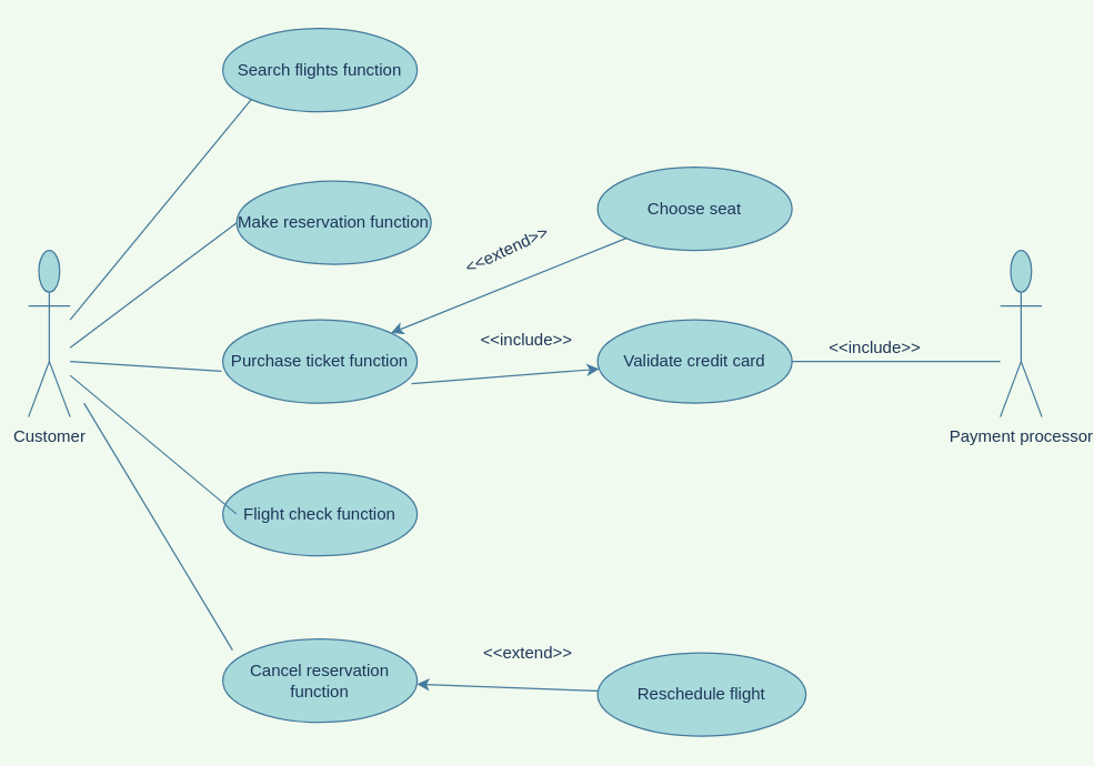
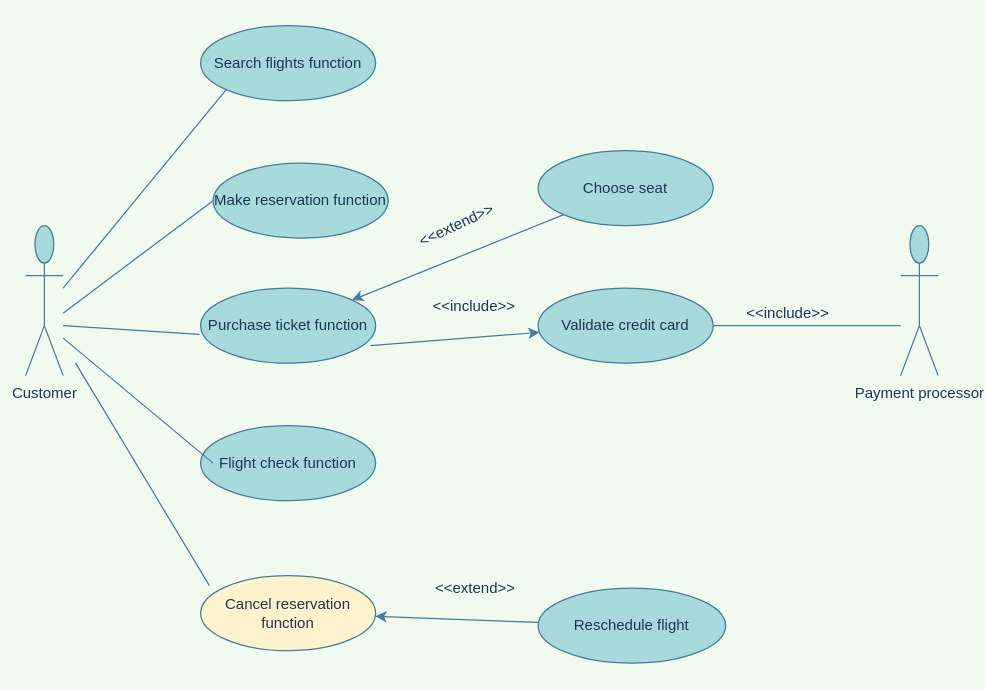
  <mxCell id="0" />
  <mxCell id="1" parent="0" />
  <mxCell id="2" value="Customer" style="shape=umlActor;verticalLabelPosition=bottom;verticalAlign=top;html=1;outlineConnect=0;fillColor=#A8DADC;strokeColor=#457B9D;fontColor=#1D3557;" vertex="1" parent="1"><mxGeometry x="20" y="180" width="30" height="120" as="geometry" /></mxCell>
  <mxCell id="3" value="Search flights function" style="ellipse;whiteSpace=wrap;html=1;fillColor=#A8DADC;strokeColor=#457B9D;fontColor=#1D3557;" vertex="1" parent="1"><mxGeometry x="160" y="20" width="140" height="60" as="geometry" /></mxCell>
  <mxCell id="4" value="Make reservation function" style="ellipse;whiteSpace=wrap;html=1;fillColor=#A8DADC;strokeColor=#457B9D;fontColor=#1D3557;" vertex="1" parent="1"><mxGeometry x="170" y="130" width="140" height="60" as="geometry" /></mxCell>
  <mxCell id="5" value="Purchase ticket function" style="ellipse;whiteSpace=wrap;html=1;fillColor=#A8DADC;strokeColor=#457B9D;fontColor=#1D3557;" vertex="1" parent="1"><mxGeometry x="160" y="230" width="140" height="60" as="geometry" /></mxCell>
  <mxCell id="6" value="Flight check function" style="ellipse;whiteSpace=wrap;html=1;fillColor=#A8DADC;strokeColor=#457B9D;fontColor=#1D3557;" vertex="1" parent="1"><mxGeometry x="160" y="340" width="140" height="60" as="geometry" /></mxCell>
- <mxCell id="7" value="Cancel reservation function" style="ellipse;whiteSpace=wrap;html=1;fillColor=#A8DADC;strokeColor=#457B9D;fontColor=#1D3557;" vertex="1" parent="1"><mxGeometry x="160" y="460" width="140" height="60" as="geometry" /></mxCell>
+ <mxCell id="7" value="Cancel reservation function" style="ellipse;whiteSpace=wrap;html=1;fillColor=#fff2cc;strokeColor=#457B9D;fontColor=#1D3557;" vertex="1" parent="1"><mxGeometry x="160" y="460" width="140" height="60" as="geometry" /></mxCell>
  <mxCell id="8" value="" style="endArrow=none;html=1;entryX=0;entryY=1;entryDx=0;entryDy=0;strokeColor=#457B9D;fontColor=#1D3557;labelBackgroundColor=#F1FAEE;" edge="1" parent="1" target="3"><mxGeometry width="50" height="50" relative="1" as="geometry"><mxPoint x="50" y="230" as="sourcePoint" /><mxPoint x="100" y="180" as="targetPoint" /></mxGeometry></mxCell>
  <mxCell id="9" value="" style="endArrow=none;html=1;entryX=0;entryY=0.5;entryDx=0;entryDy=0;strokeColor=#457B9D;fontColor=#1D3557;labelBackgroundColor=#F1FAEE;" edge="1" parent="1" target="4"><mxGeometry width="50" height="50" relative="1" as="geometry"><mxPoint x="50" y="250" as="sourcePoint" /><mxPoint x="100" y="200" as="targetPoint" /></mxGeometry></mxCell>
  <mxCell id="10" value="" style="endArrow=none;html=1;entryX=-0.007;entryY=0.617;entryDx=0;entryDy=0;entryPerimeter=0;strokeColor=#457B9D;fontColor=#1D3557;labelBackgroundColor=#F1FAEE;" edge="1" parent="1" target="5"><mxGeometry width="50" height="50" relative="1" as="geometry"><mxPoint x="50" y="260" as="sourcePoint" /><mxPoint x="110" y="220" as="targetPoint" /></mxGeometry></mxCell>
  <mxCell id="11" value="" style="endArrow=none;html=1;entryX=0.071;entryY=0.5;entryDx=0;entryDy=0;entryPerimeter=0;strokeColor=#457B9D;fontColor=#1D3557;labelBackgroundColor=#F1FAEE;" edge="1" parent="1" target="6"><mxGeometry width="50" height="50" relative="1" as="geometry"><mxPoint x="50" y="270" as="sourcePoint" /><mxPoint x="110" y="240" as="targetPoint" /></mxGeometry></mxCell>
  <mxCell id="12" value="" style="endArrow=none;html=1;exitX=0.05;exitY=0.133;exitDx=0;exitDy=0;exitPerimeter=0;strokeColor=#457B9D;fontColor=#1D3557;labelBackgroundColor=#F1FAEE;" edge="1" parent="1" source="7"><mxGeometry width="50" height="50" relative="1" as="geometry"><mxPoint x="30" y="360" as="sourcePoint" /><mxPoint x="60" y="290" as="targetPoint" /></mxGeometry></mxCell>
  <mxCell id="13" value="Choose seat" style="ellipse;whiteSpace=wrap;html=1;fillColor=#A8DADC;strokeColor=#457B9D;fontColor=#1D3557;" vertex="1" parent="1"><mxGeometry x="430" y="120" width="140" height="60" as="geometry" /></mxCell>
  <mxCell id="14" value="Validate credit card" style="ellipse;whiteSpace=wrap;html=1;fillColor=#A8DADC;strokeColor=#457B9D;fontColor=#1D3557;" vertex="1" parent="1"><mxGeometry x="430" y="230" width="140" height="60" as="geometry" /></mxCell>
  <mxCell id="15" value="Reschedule flight" style="ellipse;whiteSpace=wrap;html=1;fillColor=#A8DADC;strokeColor=#457B9D;fontColor=#1D3557;" vertex="1" parent="1"><mxGeometry x="430" y="470" width="150" height="60" as="geometry" /></mxCell>
  <mxCell id="16" value="Payment processor" style="shape=umlActor;verticalLabelPosition=bottom;verticalAlign=top;html=1;outlineConnect=0;fillColor=#A8DADC;strokeColor=#457B9D;fontColor=#1D3557;" vertex="1" parent="1"><mxGeometry x="720" y="180" width="30" height="120" as="geometry" /></mxCell>
  <mxCell id="17" value="" style="endArrow=classic;html=1;exitX=0;exitY=1;exitDx=0;exitDy=0;strokeColor=#457B9D;fontColor=#1D3557;labelBackgroundColor=#F1FAEE;" edge="1" parent="1" source="13" target="5"><mxGeometry width="50" height="50" relative="1" as="geometry"><mxPoint x="360" y="250" as="sourcePoint" /><mxPoint x="410" y="200" as="targetPoint" /></mxGeometry></mxCell>
  <mxCell id="18" value="" style="endArrow=classic;html=1;exitX=0.971;exitY=0.767;exitDx=0;exitDy=0;exitPerimeter=0;strokeColor=#457B9D;fontColor=#1D3557;labelBackgroundColor=#F1FAEE;" edge="1" parent="1" source="5" target="14"><mxGeometry width="50" height="50" relative="1" as="geometry"><mxPoint x="360" y="250" as="sourcePoint" /><mxPoint x="410" y="200" as="targetPoint" /></mxGeometry></mxCell>
  <mxCell id="19" value="&amp;lt;&amp;lt;extend&amp;gt;&amp;gt;" style="text;html=1;strokeColor=none;fillColor=none;align=center;verticalAlign=middle;whiteSpace=wrap;rounded=0;rotation=-25;fontColor=#1D3557;" vertex="1" parent="1"><mxGeometry x="345" y="170" width="40" height="20" as="geometry" /></mxCell>
  <mxCell id="20" value="&amp;lt;&amp;lt;include&amp;gt;&amp;gt;" style="text;html=1;strokeColor=none;fillColor=none;align=center;verticalAlign=middle;whiteSpace=wrap;rounded=0;fontColor=#1D3557;" vertex="1" parent="1"><mxGeometry x="359" y="235" width="40" height="20" as="geometry" /></mxCell>
  <mxCell id="21" value="" style="endArrow=none;html=1;strokeColor=#457B9D;fontColor=#1D3557;labelBackgroundColor=#F1FAEE;" edge="1" parent="1"><mxGeometry width="50" height="50" relative="1" as="geometry"><mxPoint x="570" y="260" as="sourcePoint" /><mxPoint x="720" y="260" as="targetPoint" /></mxGeometry></mxCell>
  <mxCell id="22" value="" style="endArrow=classic;html=1;strokeColor=#457B9D;fontColor=#1D3557;labelBackgroundColor=#F1FAEE;" edge="1" parent="1" source="15" target="7"><mxGeometry width="50" height="50" relative="1" as="geometry"><mxPoint x="360" y="480" as="sourcePoint" /><mxPoint x="410" y="430" as="targetPoint" /></mxGeometry></mxCell>
  <mxCell id="23" value="&amp;lt;&amp;lt;extend&amp;gt;&amp;gt;" style="text;html=1;strokeColor=none;fillColor=none;align=center;verticalAlign=middle;whiteSpace=wrap;rounded=0;rotation=0;fontColor=#1D3557;" vertex="1" parent="1"><mxGeometry x="360.002" y="459.995" width="40" height="20" as="geometry" /></mxCell>
  <mxCell id="24" value="&amp;lt;&amp;lt;include&amp;gt;&amp;gt;" style="text;html=1;strokeColor=none;fillColor=none;align=center;verticalAlign=middle;whiteSpace=wrap;rounded=0;fontColor=#1D3557;" vertex="1" parent="1"><mxGeometry x="610" y="240" width="40" height="20" as="geometry" /></mxCell>
